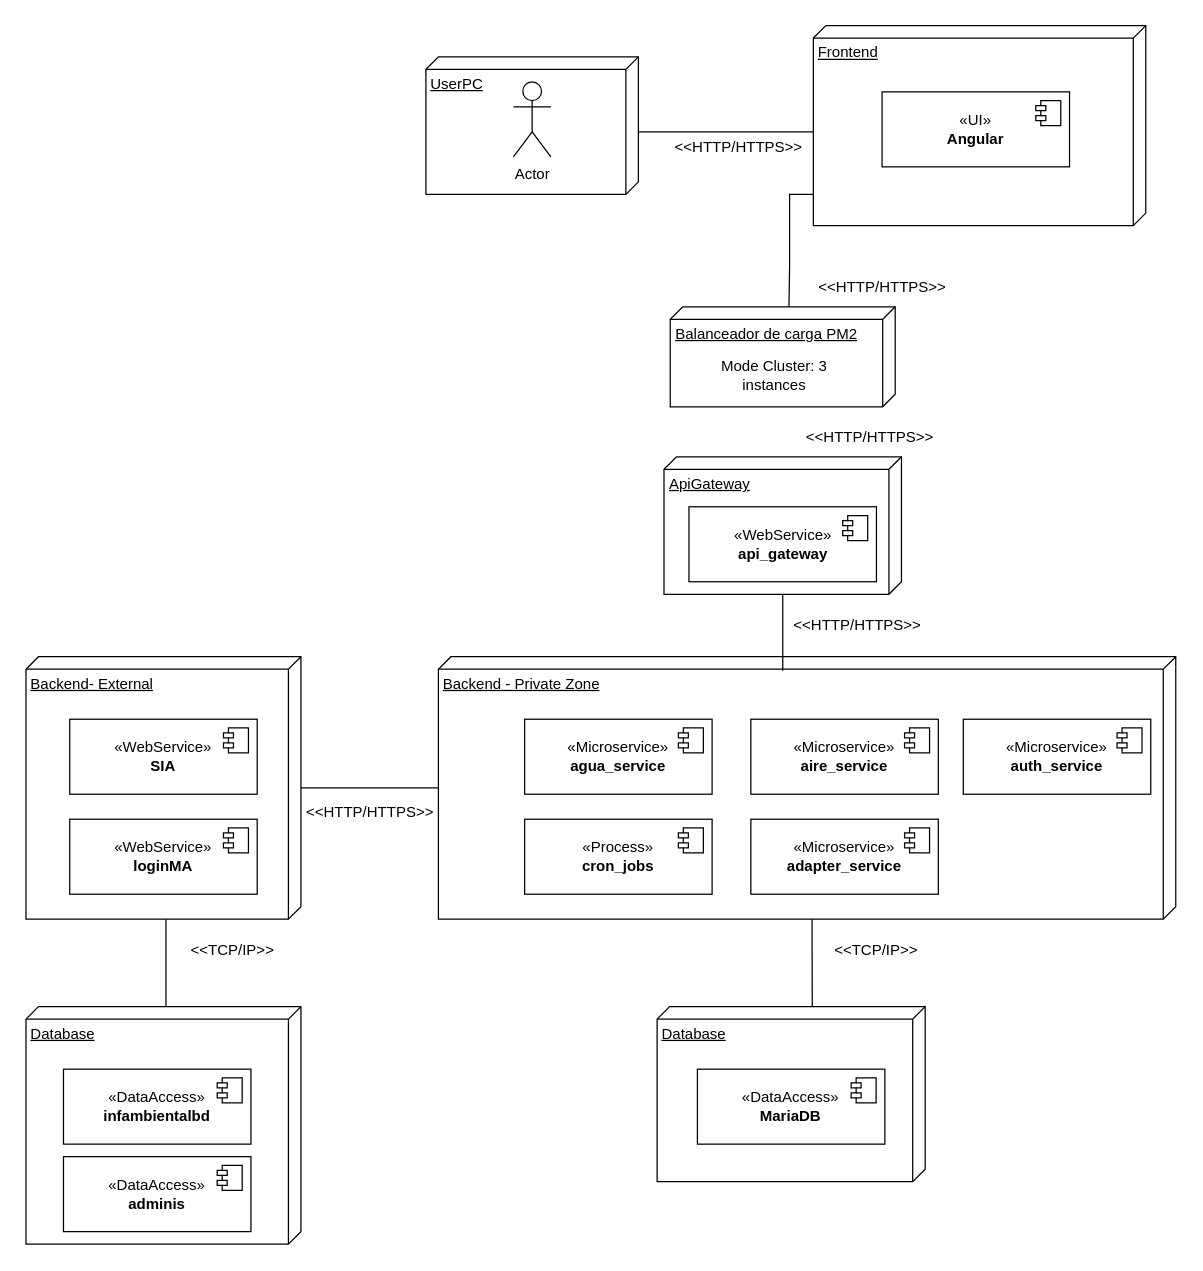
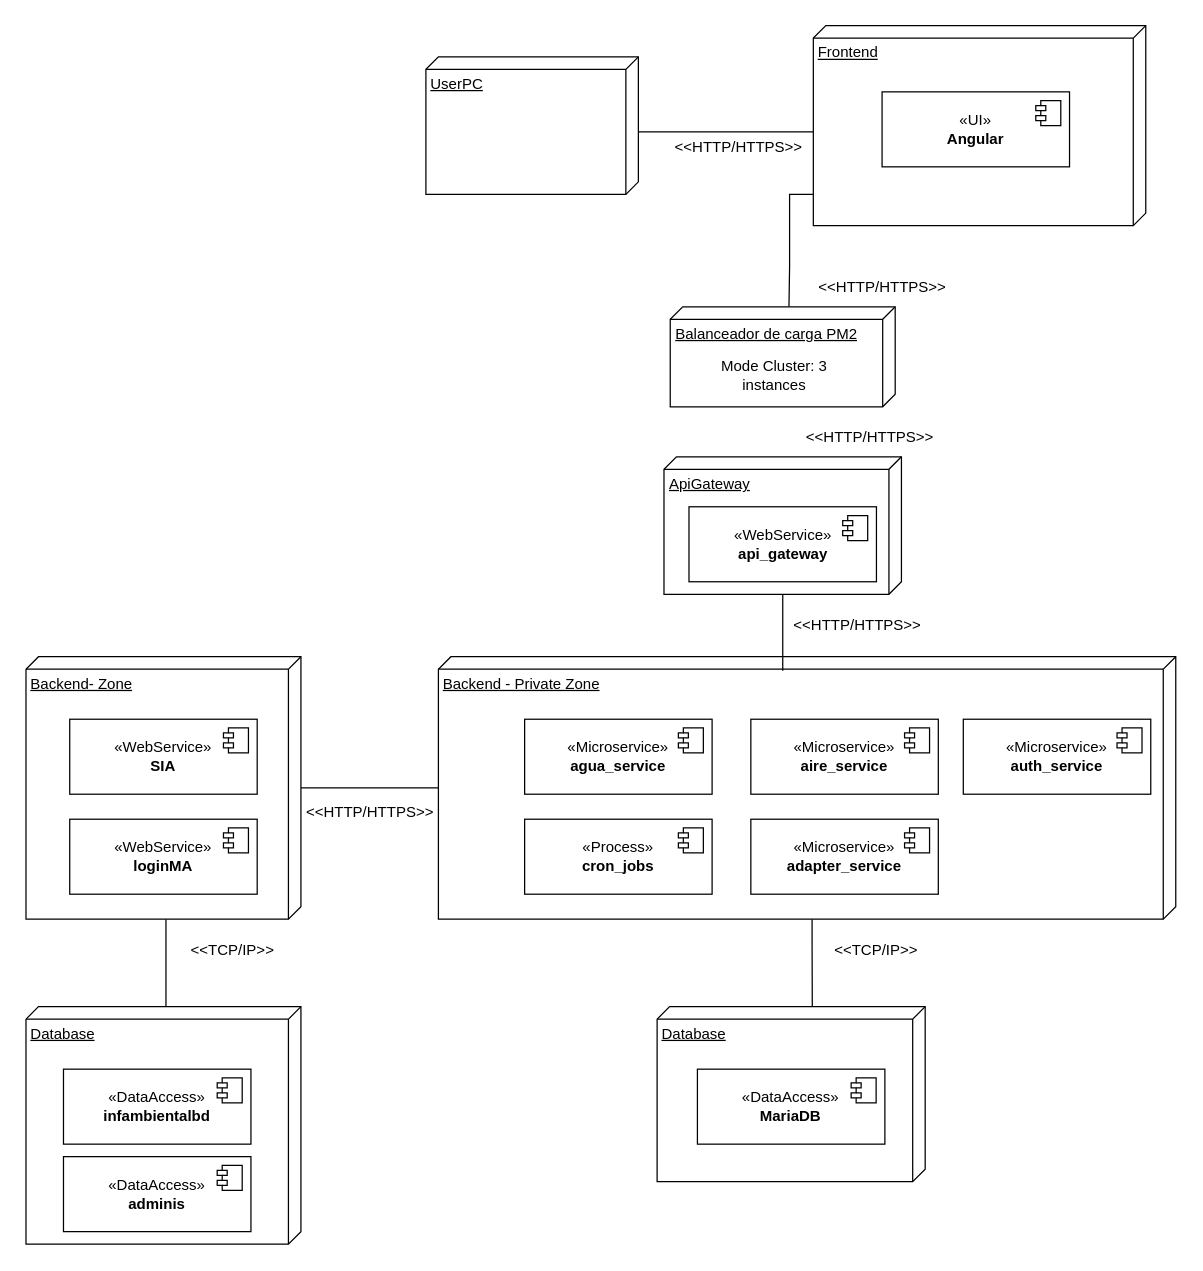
  <mxCell id="0" />
  <mxCell id="1" parent="0" />
  <mxCell id="2" style="edgeStyle=orthogonalEdgeStyle;rounded=0;orthogonalLoop=1;jettySize=auto;html=1;entryX=0;entryY=0;entryDx=0;entryDy=85;entryPerimeter=0;endArrow=none;endFill=0;" parent="1" source="3" target="7" edge="1"><mxGeometry relative="1" as="geometry"><Array as="points"><mxPoint x="631" y="155" /><mxPoint x="631" y="213" /></Array></mxGeometry></mxCell>
  <mxCell id="3" value="Frontend" style="verticalAlign=top;align=left;spacingTop=8;spacingLeft=2;spacingRight=12;shape=cube;size=10;direction=south;fontStyle=4;html=1;whiteSpace=wrap;" parent="1" vertex="1"><mxGeometry x="650" y="20" width="266" height="160" as="geometry" /></mxCell>
  <mxCell id="4" style="edgeStyle=orthogonalEdgeStyle;rounded=0;orthogonalLoop=1;jettySize=auto;html=1;entryX=0.083;entryY=0.421;entryDx=0;entryDy=0;entryPerimeter=0;endArrow=none;endFill=0;" parent="1" source="6" target="23" edge="1"><mxGeometry relative="1" as="geometry"><Array as="points"><mxPoint x="649" y="755" /><mxPoint x="649" y="755" /></Array></mxGeometry></mxCell>
  <mxCell id="5" style="edgeStyle=orthogonalEdgeStyle;rounded=0;orthogonalLoop=1;jettySize=auto;html=1;endArrow=none;endFill=0;" parent="1" source="6" target="36" edge="1"><mxGeometry relative="1" as="geometry" /></mxCell>
  <mxCell id="6" value="Backend - Private Zone" style="verticalAlign=top;align=left;spacingTop=8;spacingLeft=2;spacingRight=12;shape=cube;size=10;direction=south;fontStyle=4;html=1;whiteSpace=wrap;" parent="1" vertex="1"><mxGeometry x="350" y="525" width="590" height="210" as="geometry" /></mxCell>
  <mxCell id="7" value="Balanceador de carga PM2" style="verticalAlign=top;align=left;spacingTop=8;spacingLeft=2;spacingRight=12;shape=cube;size=10;direction=south;fontStyle=4;html=1;whiteSpace=wrap;" parent="1" vertex="1"><mxGeometry x="535.5" y="245" width="180" height="80" as="geometry" /></mxCell>
  <mxCell id="8" style="edgeStyle=orthogonalEdgeStyle;rounded=0;orthogonalLoop=1;jettySize=auto;html=1;entryX=0;entryY=0;entryDx=85;entryDy=266;entryPerimeter=0;endArrow=none;endFill=0;" parent="1" source="9" target="3" edge="1"><mxGeometry relative="1" as="geometry"><Array as="points"><mxPoint x="550" y="105" /><mxPoint x="550" y="105" /></Array></mxGeometry></mxCell>
  <mxCell id="9" value="UserPC" style="verticalAlign=top;align=left;spacingTop=8;spacingLeft=2;spacingRight=12;shape=cube;size=10;direction=south;fontStyle=4;html=1;whiteSpace=wrap;" parent="1" vertex="1"><mxGeometry x="340" y="45" width="170" height="110" as="geometry" /></mxCell>
- <mxCell id="10" value="Actor" style="shape=umlActor;verticalLabelPosition=bottom;verticalAlign=top;html=1;" parent="1" vertex="1"><mxGeometry x="410" y="65" width="30" height="60" as="geometry" /></mxCell>
  <mxCell id="11" value="&amp;lt;&amp;lt;HTTP/HTTPS&amp;gt;&amp;gt;" style="text;html=1;align=center;verticalAlign=middle;resizable=0;points=[];autosize=1;strokeColor=none;fillColor=none;" parent="1" vertex="1"><mxGeometry x="525" y="103" width="130" height="30" as="geometry" /></mxCell>
  <mxCell id="12" value="«UI»&lt;br&gt;&lt;b&gt;Angular&lt;/b&gt;" style="html=1;dropTarget=0;whiteSpace=wrap;" parent="1" vertex="1"><mxGeometry x="705" y="73" width="150" height="60" as="geometry" /></mxCell>
  <mxCell id="13" value="" style="shape=module;jettyWidth=8;jettyHeight=4;" parent="12" vertex="1"><mxGeometry x="1" width="20" height="20" relative="1" as="geometry"><mxPoint x="-27" y="7" as="offset" /></mxGeometry></mxCell>
  <mxCell id="14" value="&amp;lt;&amp;lt;HTTP/HTTPS&amp;gt;&amp;gt;" style="text;html=1;align=center;verticalAlign=middle;resizable=0;points=[];autosize=1;strokeColor=none;fillColor=none;" parent="1" vertex="1"><mxGeometry x="640" y="215" width="130" height="30" as="geometry" /></mxCell>
  <mxCell id="15" value="&amp;lt;&amp;lt;TCP/IP&amp;gt;&amp;gt;" style="text;html=1;align=center;verticalAlign=middle;resizable=0;points=[];autosize=1;strokeColor=none;fillColor=none;" parent="1" vertex="1"><mxGeometry x="655" y="745" width="90" height="30" as="geometry" /></mxCell>
  <mxCell id="16" value="&amp;lt;&amp;lt;HTTP/HTTPS&amp;gt;&amp;gt;" style="text;html=1;align=center;verticalAlign=middle;resizable=0;points=[];autosize=1;strokeColor=none;fillColor=none;" parent="1" vertex="1"><mxGeometry x="630" y="335" width="130" height="30" as="geometry" /></mxCell>
  <mxCell id="17" value="«Microservice»&lt;br&gt;&lt;b&gt;agua_service&lt;/b&gt;" style="html=1;dropTarget=0;whiteSpace=wrap;" parent="1" vertex="1"><mxGeometry x="419" y="575" width="150" height="60" as="geometry" /></mxCell>
  <mxCell id="18" value="" style="shape=module;jettyWidth=8;jettyHeight=4;" parent="17" vertex="1"><mxGeometry x="1" width="20" height="20" relative="1" as="geometry"><mxPoint x="-27" y="7" as="offset" /></mxGeometry></mxCell>
  <mxCell id="19" style="edgeStyle=orthogonalEdgeStyle;rounded=0;orthogonalLoop=1;jettySize=auto;html=1;entryX=0.053;entryY=0.533;entryDx=0;entryDy=0;entryPerimeter=0;endArrow=none;endFill=0;" parent="1" source="20" target="6" edge="1"><mxGeometry relative="1" as="geometry" /></mxCell>
  <mxCell id="20" value="ApiGateway" style="verticalAlign=top;align=left;spacingTop=8;spacingLeft=2;spacingRight=12;shape=cube;size=10;direction=south;fontStyle=4;html=1;whiteSpace=wrap;" parent="1" vertex="1"><mxGeometry x="530.5" y="365" width="190" height="110" as="geometry" /></mxCell>
  <mxCell id="21" value="«WebService»&lt;br&gt;&lt;b&gt;api_gateway&lt;/b&gt;" style="html=1;dropTarget=0;whiteSpace=wrap;" parent="1" vertex="1"><mxGeometry x="550.5" y="405" width="150" height="60" as="geometry" /></mxCell>
  <mxCell id="22" value="" style="shape=module;jettyWidth=8;jettyHeight=4;" parent="21" vertex="1"><mxGeometry x="1" width="20" height="20" relative="1" as="geometry"><mxPoint x="-27" y="7" as="offset" /></mxGeometry></mxCell>
  <mxCell id="23" value="Database" style="verticalAlign=top;align=left;spacingTop=8;spacingLeft=2;spacingRight=12;shape=cube;size=10;direction=south;fontStyle=4;html=1;whiteSpace=wrap;" parent="1" vertex="1"><mxGeometry x="525" y="805" width="214.5" height="140" as="geometry" /></mxCell>
  <mxCell id="24" value="&amp;lt;&amp;lt;HTTP/HTTPS&amp;gt;&amp;gt;" style="text;html=1;align=center;verticalAlign=middle;resizable=0;points=[];autosize=1;strokeColor=none;fillColor=none;" parent="1" vertex="1"><mxGeometry x="620" y="485" width="130" height="30" as="geometry" /></mxCell>
  <mxCell id="25" value="«Microservice»&lt;br&gt;&lt;b&gt;aire_service&lt;/b&gt;" style="html=1;dropTarget=0;whiteSpace=wrap;" parent="1" vertex="1"><mxGeometry x="600" y="575" width="150" height="60" as="geometry" /></mxCell>
  <mxCell id="26" value="" style="shape=module;jettyWidth=8;jettyHeight=4;" parent="25" vertex="1"><mxGeometry x="1" width="20" height="20" relative="1" as="geometry"><mxPoint x="-27" y="7" as="offset" /></mxGeometry></mxCell>
  <mxCell id="27" value="«Process»&lt;br&gt;&lt;b&gt;cron_jobs&lt;/b&gt;" style="html=1;dropTarget=0;whiteSpace=wrap;" parent="1" vertex="1"><mxGeometry x="419" y="655" width="150" height="60" as="geometry" /></mxCell>
  <mxCell id="28" value="" style="shape=module;jettyWidth=8;jettyHeight=4;" parent="27" vertex="1"><mxGeometry x="1" width="20" height="20" relative="1" as="geometry"><mxPoint x="-27" y="7" as="offset" /></mxGeometry></mxCell>
  <mxCell id="29" value="«Microservice»&lt;br&gt;&lt;b&gt;adapter_service&lt;/b&gt;" style="html=1;dropTarget=0;whiteSpace=wrap;" parent="1" vertex="1"><mxGeometry x="600" y="655" width="150" height="60" as="geometry" /></mxCell>
  <mxCell id="30" value="" style="shape=module;jettyWidth=8;jettyHeight=4;" parent="29" vertex="1"><mxGeometry x="1" width="20" height="20" relative="1" as="geometry"><mxPoint x="-27" y="7" as="offset" /></mxGeometry></mxCell>
  <mxCell id="31" value="«Microservice»&lt;br&gt;&lt;b&gt;auth_service&lt;/b&gt;" style="html=1;dropTarget=0;whiteSpace=wrap;" parent="1" vertex="1"><mxGeometry x="770" y="575" width="150" height="60" as="geometry" /></mxCell>
  <mxCell id="32" value="" style="shape=module;jettyWidth=8;jettyHeight=4;" parent="31" vertex="1"><mxGeometry x="1" width="20" height="20" relative="1" as="geometry"><mxPoint x="-27" y="7" as="offset" /></mxGeometry></mxCell>
  <mxCell id="33" value="«DataAccess»&lt;br&gt;&lt;b&gt;MariaDB&lt;/b&gt;" style="html=1;dropTarget=0;whiteSpace=wrap;" parent="1" vertex="1"><mxGeometry x="557.25" y="855" width="150" height="60" as="geometry" /></mxCell>
  <mxCell id="34" value="" style="shape=module;jettyWidth=8;jettyHeight=4;" parent="33" vertex="1"><mxGeometry x="1" width="20" height="20" relative="1" as="geometry"><mxPoint x="-27" y="7" as="offset" /></mxGeometry></mxCell>
  <mxCell id="35" style="edgeStyle=orthogonalEdgeStyle;rounded=0;orthogonalLoop=1;jettySize=auto;html=1;entryX=0;entryY=0;entryDx=0;entryDy=102.25;entryPerimeter=0;endArrow=none;endFill=0;" parent="1" source="36" target="38" edge="1"><mxGeometry relative="1" as="geometry"><Array as="points"><mxPoint x="132" y="755" /><mxPoint x="132" y="755" /></Array></mxGeometry></mxCell>
- <mxCell id="36" value="Backend- External" style="verticalAlign=top;align=left;spacingTop=8;spacingLeft=2;spacingRight=12;shape=cube;size=10;direction=south;fontStyle=4;html=1;whiteSpace=wrap;" parent="1" vertex="1"><mxGeometry x="20" y="525" width="220" height="210" as="geometry" /></mxCell>
+ <mxCell id="36" value="Backend- Zone" style="verticalAlign=top;align=left;spacingTop=8;spacingLeft=2;spacingRight=12;shape=cube;size=10;direction=south;fontStyle=4;html=1;whiteSpace=wrap;" parent="1" vertex="1"><mxGeometry x="20" y="525" width="220" height="210" as="geometry" /></mxCell>
  <mxCell id="37" value="&amp;lt;&amp;lt;HTTP/HTTPS&amp;gt;&amp;gt;" style="text;html=1;align=center;verticalAlign=middle;resizable=0;points=[];autosize=1;strokeColor=none;fillColor=none;" parent="1" vertex="1"><mxGeometry x="230" y="635" width="130" height="30" as="geometry" /></mxCell>
  <mxCell id="38" value="Database" style="verticalAlign=top;align=left;spacingTop=8;spacingLeft=2;spacingRight=12;shape=cube;size=10;direction=south;fontStyle=4;html=1;whiteSpace=wrap;" parent="1" vertex="1"><mxGeometry x="20" y="805" width="220" height="190" as="geometry" /></mxCell>
  <mxCell id="39" value="«DataAccess»&lt;br&gt;&lt;b&gt;infambientalbd&lt;/b&gt;" style="html=1;dropTarget=0;whiteSpace=wrap;" parent="1" vertex="1"><mxGeometry x="50" y="855" width="150" height="60" as="geometry" /></mxCell>
  <mxCell id="40" value="" style="shape=module;jettyWidth=8;jettyHeight=4;" parent="39" vertex="1"><mxGeometry x="1" width="20" height="20" relative="1" as="geometry"><mxPoint x="-27" y="7" as="offset" /></mxGeometry></mxCell>
  <mxCell id="41" value="«WebService»&lt;br&gt;&lt;b&gt;SIA&lt;/b&gt;" style="html=1;dropTarget=0;whiteSpace=wrap;" parent="1" vertex="1"><mxGeometry x="55" y="575" width="150" height="60" as="geometry" /></mxCell>
  <mxCell id="42" value="" style="shape=module;jettyWidth=8;jettyHeight=4;" parent="41" vertex="1"><mxGeometry x="1" width="20" height="20" relative="1" as="geometry"><mxPoint x="-27" y="7" as="offset" /></mxGeometry></mxCell>
  <mxCell id="43" value="&amp;lt;&amp;lt;TCP/IP&amp;gt;&amp;gt;" style="text;html=1;align=center;verticalAlign=middle;resizable=0;points=[];autosize=1;strokeColor=none;fillColor=none;" parent="1" vertex="1"><mxGeometry x="140" y="745" width="90" height="30" as="geometry" /></mxCell>
  <mxCell id="44" value="«WebService»&lt;br&gt;&lt;b&gt;loginMA&lt;/b&gt;" style="html=1;dropTarget=0;whiteSpace=wrap;" parent="1" vertex="1"><mxGeometry x="55" y="655" width="150" height="60" as="geometry" /></mxCell>
  <mxCell id="45" value="" style="shape=module;jettyWidth=8;jettyHeight=4;" parent="44" vertex="1"><mxGeometry x="1" width="20" height="20" relative="1" as="geometry"><mxPoint x="-27" y="7" as="offset" /></mxGeometry></mxCell>
  <mxCell id="46" value="«DataAccess»&lt;br&gt;&lt;b&gt;adminis&lt;/b&gt;" style="html=1;dropTarget=0;whiteSpace=wrap;" parent="1" vertex="1"><mxGeometry x="50" y="925" width="150" height="60" as="geometry" /></mxCell>
  <mxCell id="47" value="" style="shape=module;jettyWidth=8;jettyHeight=4;" parent="46" vertex="1"><mxGeometry x="1" width="20" height="20" relative="1" as="geometry"><mxPoint x="-27" y="7" as="offset" /></mxGeometry></mxCell>
  <mxCell id="48" value="Mode Cluster: 3 instances" style="text;html=1;strokeColor=none;fillColor=none;align=center;verticalAlign=middle;whiteSpace=wrap;rounded=0;" vertex="1" parent="1"><mxGeometry x="550.5" y="285" width="136" height="30" as="geometry" /></mxCell>
